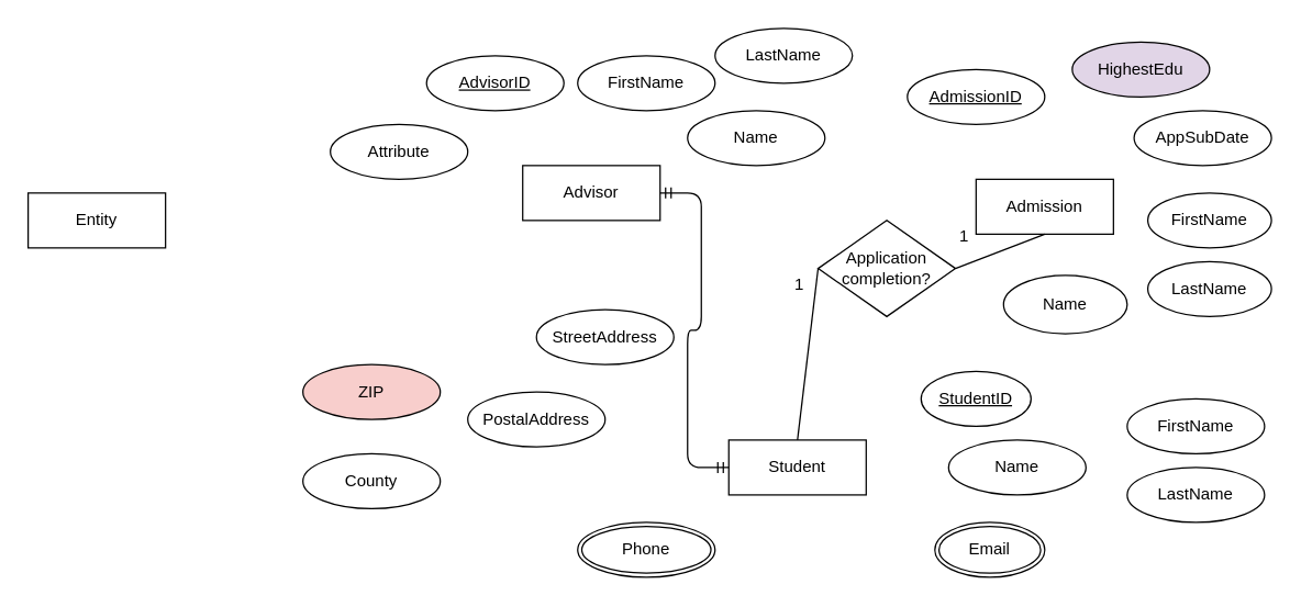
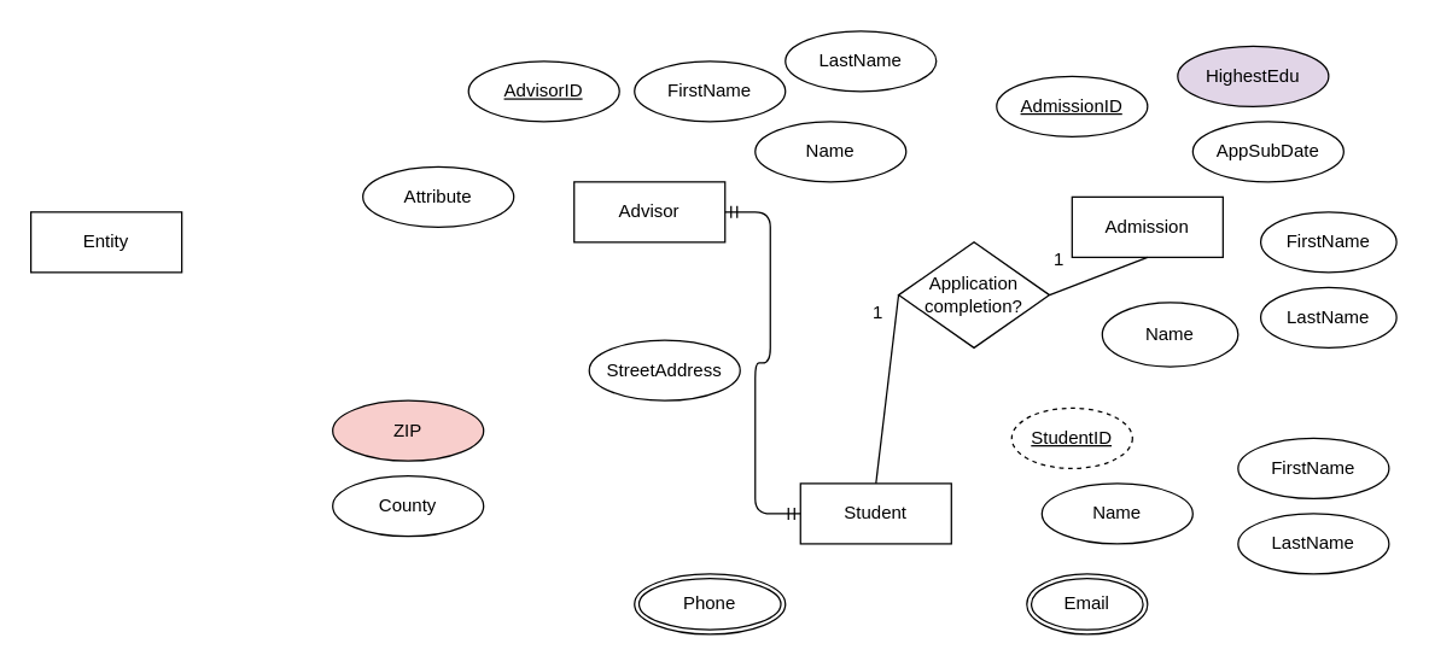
  <mxCell id="0" />
  <mxCell id="1" parent="0" />
- <mxCell id="2" value="&lt;u&gt;StudentID&lt;/u&gt;" style="ellipse;whiteSpace=wrap;html=1;" vertex="1" parent="1"><mxGeometry x="670" y="270" width="80" height="40" as="geometry" /></mxCell>
+ <mxCell id="2" value="&lt;u&gt;StudentID&lt;/u&gt;" style="ellipse;whiteSpace=wrap;html=1;dashed=1;" vertex="1" parent="1"><mxGeometry x="670" y="270" width="80" height="40" as="geometry" /></mxCell>
  <mxCell id="3" value="Email" style="ellipse;shape=doubleEllipse;margin=3;whiteSpace=wrap;html=1;align=center;" vertex="1" parent="1"><mxGeometry x="680" y="380" width="80" height="40" as="geometry" /></mxCell>
  <mxCell id="4" value="Name" style="ellipse;whiteSpace=wrap;html=1;align=center;" vertex="1" parent="1"><mxGeometry x="690" y="320" width="100" height="40" as="geometry" /></mxCell>
  <mxCell id="5" value="Student" style="whiteSpace=wrap;html=1;align=center;" vertex="1" parent="1"><mxGeometry x="530" y="320" width="100" height="40" as="geometry" /></mxCell>
  <mxCell id="6" value="FirstName" style="ellipse;whiteSpace=wrap;html=1;align=center;" vertex="1" parent="1"><mxGeometry x="820" y="290" width="100" height="40" as="geometry" /></mxCell>
  <mxCell id="7" value="LastName" style="ellipse;whiteSpace=wrap;html=1;align=center;" vertex="1" parent="1"><mxGeometry x="820" y="340" width="100" height="40" as="geometry" /></mxCell>
- <mxCell id="8" value="PostalAddress" style="ellipse;whiteSpace=wrap;html=1;align=center;" vertex="1" parent="1"><mxGeometry x="340" y="285" width="100" height="40" as="geometry" /></mxCell>
  <mxCell id="9" value="StreetAddress" style="ellipse;whiteSpace=wrap;html=1;align=center;" vertex="1" parent="1"><mxGeometry x="390" y="225" width="100" height="40" as="geometry" /></mxCell>
  <mxCell id="10" value="ZIP" style="ellipse;whiteSpace=wrap;html=1;align=center;fillColor=#f8cecc;" vertex="1" parent="1"><mxGeometry x="220" y="265" width="100" height="40" as="geometry" /></mxCell>
- <mxCell id="11" value="County" style="ellipse;whiteSpace=wrap;html=1;align=center;" vertex="1" parent="1"><mxGeometry x="220" y="330" width="100" height="40" as="geometry" /></mxCell>
+ <mxCell id="11" value="County" style="ellipse;whiteSpace=wrap;html=1;align=center;" vertex="1" parent="1"><mxGeometry x="220" y="315" width="100" height="40" as="geometry" /></mxCell>
  <mxCell id="12" value="Admission" style="whiteSpace=wrap;html=1;align=center;" vertex="1" parent="1"><mxGeometry x="710" y="130" width="100" height="40" as="geometry" /></mxCell>
  <mxCell id="13" value="AdmissionID" style="ellipse;whiteSpace=wrap;html=1;align=center;fontStyle=4;" vertex="1" parent="1"><mxGeometry x="660" y="50" width="100" height="40" as="geometry" /></mxCell>
  <mxCell id="14" value="Phone" style="ellipse;shape=doubleEllipse;margin=3;whiteSpace=wrap;html=1;align=center;" vertex="1" parent="1"><mxGeometry x="420" y="380" width="100" height="40" as="geometry" /></mxCell>
  <mxCell id="15" value="HighestEdu" style="ellipse;whiteSpace=wrap;html=1;align=center;fillColor=#e1d5e7;" vertex="1" parent="1"><mxGeometry x="780" y="30" width="100" height="40" as="geometry" /></mxCell>
  <mxCell id="16" value="Application completion?" style="shape=rhombus;perimeter=rhombusPerimeter;whiteSpace=wrap;html=1;align=center;" vertex="1" parent="1"><mxGeometry x="595" y="160" width="100" height="70" as="geometry" /></mxCell>
  <mxCell id="17" value="" style="endArrow=none;html=1;rounded=0;exitX=0.5;exitY=1;exitDx=0;exitDy=0;entryX=1;entryY=0.5;entryDx=0;entryDy=0;" edge="1" parent="1" source="12" target="16"><mxGeometry relative="1" as="geometry"><mxPoint x="690" y="210" as="sourcePoint" /><mxPoint x="850" y="210" as="targetPoint" /></mxGeometry></mxCell>
  <mxCell id="18" value="1" style="resizable=0;html=1;align=right;verticalAlign=bottom;" connectable="0" vertex="1" parent="17"><mxGeometry x="1" relative="1" as="geometry"><mxPoint x="10.18" y="-15.1" as="offset" /></mxGeometry></mxCell>
  <mxCell id="19" value="" style="endArrow=none;html=1;rounded=0;entryX=0;entryY=0.5;entryDx=0;entryDy=0;exitX=0.5;exitY=0;exitDx=0;exitDy=0;" edge="1" parent="1" source="5" target="16"><mxGeometry relative="1" as="geometry"><mxPoint x="520" y="310" as="sourcePoint" /><mxPoint x="680" y="310" as="targetPoint" /></mxGeometry></mxCell>
  <mxCell id="20" value="1" style="resizable=0;html=1;align=right;verticalAlign=bottom;" connectable="0" vertex="1" parent="19"><mxGeometry x="1" relative="1" as="geometry"><mxPoint x="-9.95" y="19.85" as="offset" /></mxGeometry></mxCell>
- <mxCell id="21" value="AppSubDate" style="ellipse;whiteSpace=wrap;html=1;align=center;" vertex="1" parent="1"><mxGeometry x="825" y="80" width="100" height="40" as="geometry" /></mxCell>
+ <mxCell id="21" value="AppSubDate" style="ellipse;whiteSpace=wrap;html=1;align=center;" vertex="1" parent="1"><mxGeometry x="790" y="80" width="100" height="40" as="geometry" /></mxCell>
  <mxCell id="22" value="Name" style="ellipse;whiteSpace=wrap;html=1;align=center;" vertex="1" parent="1"><mxGeometry x="730" y="200" width="90" height="42.5" as="geometry" /></mxCell>
  <mxCell id="23" value="LastName" style="ellipse;whiteSpace=wrap;html=1;align=center;" vertex="1" parent="1"><mxGeometry x="835" y="190" width="90" height="40" as="geometry" /></mxCell>
  <mxCell id="24" value="FirstName" style="ellipse;whiteSpace=wrap;html=1;align=center;" vertex="1" parent="1"><mxGeometry x="835" y="140" width="90" height="40" as="geometry" /></mxCell>
  <mxCell id="25" value="Advisor" style="whiteSpace=wrap;html=1;align=center;" vertex="1" parent="1"><mxGeometry x="380" y="120" width="100" height="40" as="geometry" /></mxCell>
  <mxCell id="26" value="AdvisorID" style="ellipse;whiteSpace=wrap;html=1;align=center;fontStyle=4;" vertex="1" parent="1"><mxGeometry x="310" y="40" width="100" height="40" as="geometry" /></mxCell>
  <mxCell id="27" value="Name" style="ellipse;whiteSpace=wrap;html=1;align=center;" vertex="1" parent="1"><mxGeometry x="500" y="80" width="100" height="40" as="geometry" /></mxCell>
  <mxCell id="28" value="FirstName" style="ellipse;whiteSpace=wrap;html=1;align=center;" vertex="1" parent="1"><mxGeometry x="420" y="40" width="100" height="40" as="geometry" /></mxCell>
  <mxCell id="29" value="LastName" style="ellipse;whiteSpace=wrap;html=1;align=center;" vertex="1" parent="1"><mxGeometry x="520" width="100" height="40" as="geometry" y="20" /></mxCell>
- <mxCell id="30" value="Attribute" style="ellipse;whiteSpace=wrap;html=1;align=center;" vertex="1" parent="1"><mxGeometry x="240" y="90" width="100" height="40" as="geometry" /></mxCell>
+ <mxCell id="30" value="Attribute" style="ellipse;whiteSpace=wrap;html=1;align=center;" vertex="1" parent="1"><mxGeometry x="240" y="110" width="100" height="40" as="geometry" /></mxCell>
  <mxCell id="31" value="Entity" style="whiteSpace=wrap;html=1;align=center;" vertex="1" parent="1"><mxGeometry x="20" y="140" width="100" height="40" as="geometry" /></mxCell>
  <mxCell id="32" value="" style="edgeStyle=entityRelationEdgeStyle;fontSize=12;html=1;endArrow=ERmandOne;startArrow=ERmandOne;exitX=1;exitY=0.5;exitDx=0;exitDy=0;entryX=0;entryY=0.5;entryDx=0;entryDy=0;" edge="1" parent="1" source="25" target="5"><mxGeometry width="100" height="100" relative="1" as="geometry"><mxPoint x="460" y="315" as="sourcePoint" /><mxPoint x="550" y="320" as="targetPoint" /></mxGeometry></mxCell>
